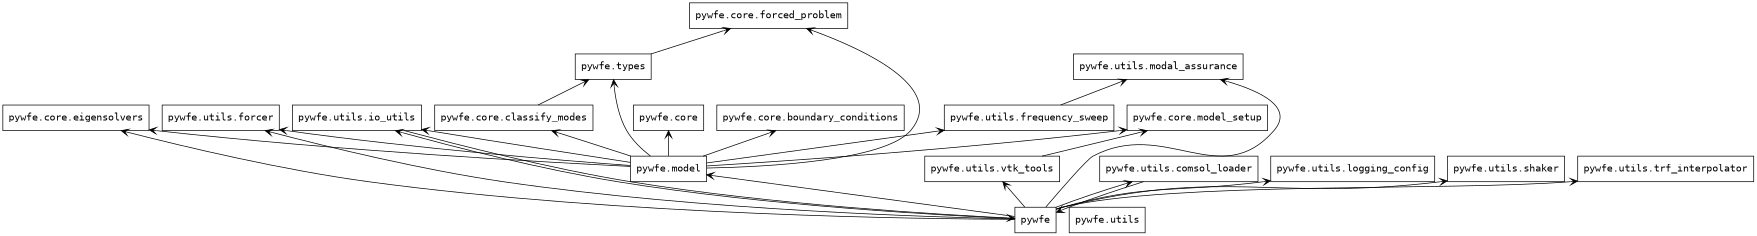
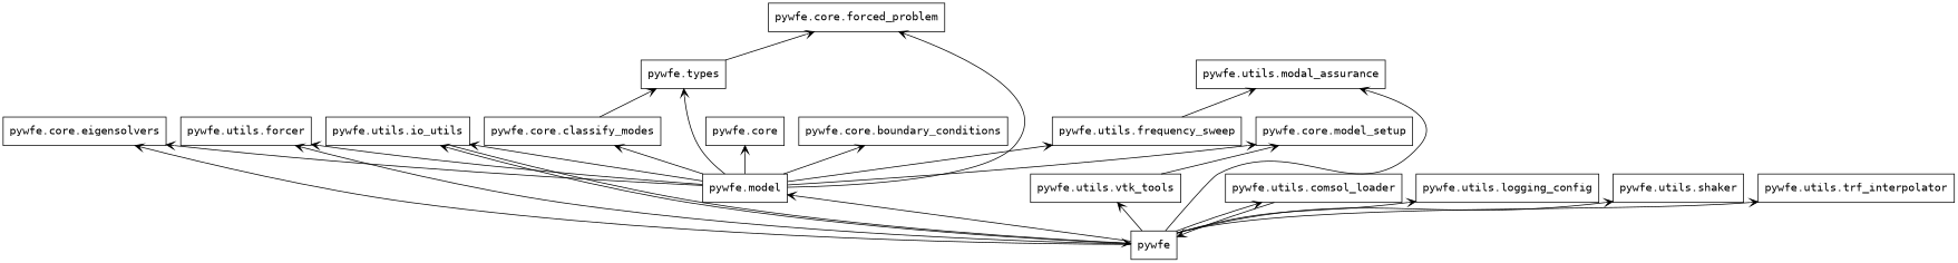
  digraph {
    fontname="DejaVu Sans Mono"
    rankdir=BT
    node [color=black fontname="DejaVu Sans Mono" shape=box style=solid]
    edge [arrowhead=open arrowtail=none fontname="DejaVu Sans Mono"]
    n1 [label=pywfe]
    n2 [label="pywfe.core.eigensolvers"]
    n3 [label="pywfe.model"]
    n4 [label="pywfe.utils.comsol_loader"]
    n5 [label="pywfe.utils.forcer"]
    n6 [label="pywfe.utils.io_utils"]
    n7 [label="pywfe.utils.logging_config"]
    n8 [label="pywfe.utils.modal_assurance"]
    n9 [label="pywfe.utils.shaker"]
    n10 [label="pywfe.utils.trf_interpolator"]
    n11 [label="pywfe.utils.vtk_tools"]
    n12 [label="pywfe.core"]
    n13 [label="pywfe.core.boundary_conditions"]
    n14 [label="pywfe.core.classify_modes"]
    n15 [label="pywfe.types"]
    n16 [label="pywfe.core.forced_problem"]
    n17 [label="pywfe.core.model_setup"]
    n18 [label="pywfe.utils.frequency_sweep"]
-   n19 [label="pywfe.utils"]
    n1 -> n2
    n1 -> n3
    n1 -> n4
    n1 -> n5
    n1 -> n6
    n1 -> n7
    n1 -> n8
    n1 -> n9
    n1 -> n10
    n1 -> n11
    n3 -> n2
    n3 -> n5
    n3 -> n6
    n3 -> n12
    n3 -> n13
    n3 -> n14
    n3 -> n15
    n3 -> n16
    n3 -> n17
    n3 -> n18
    n4 -> n1
    n6 -> n1
    n11 -> n17
    n14 -> n15
    n15 -> n16
    n18 -> n8
  }
